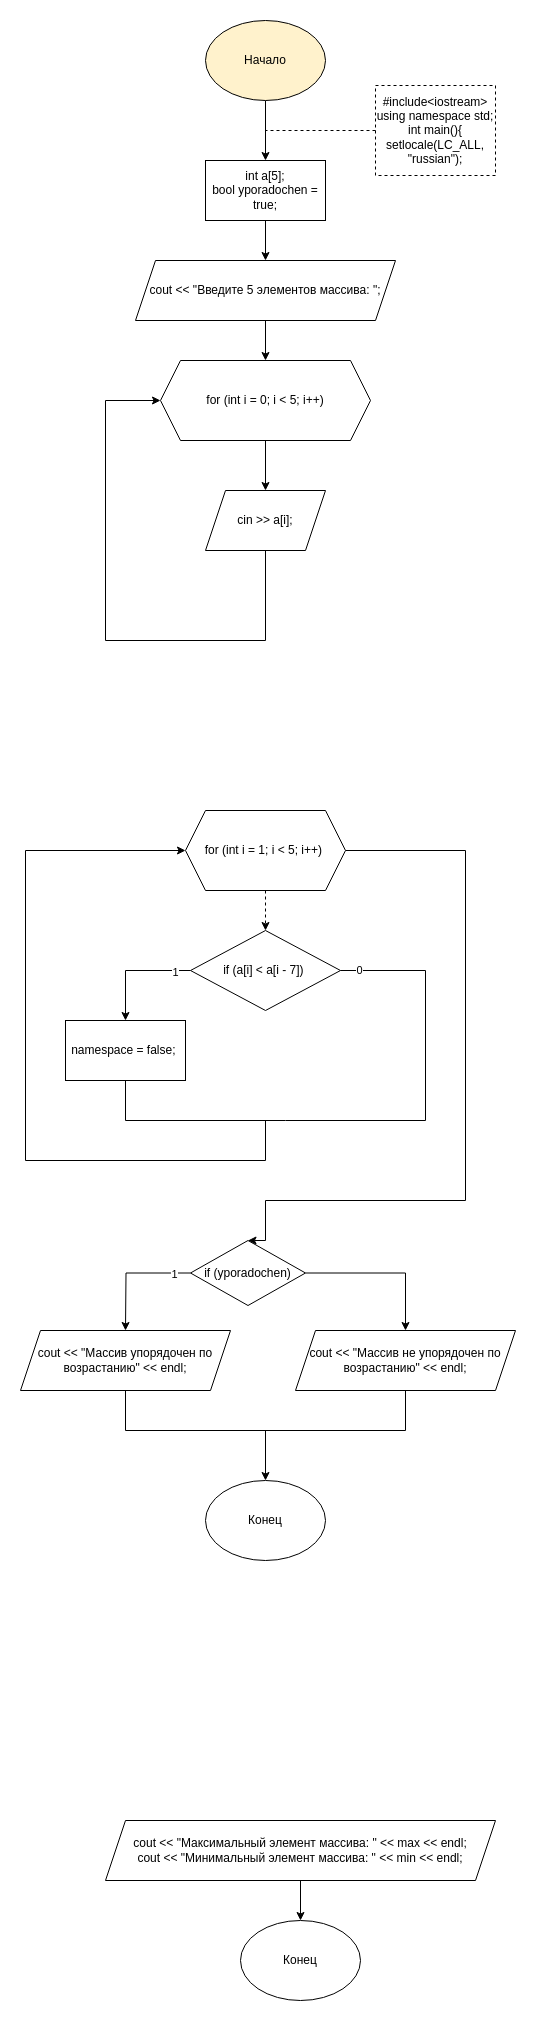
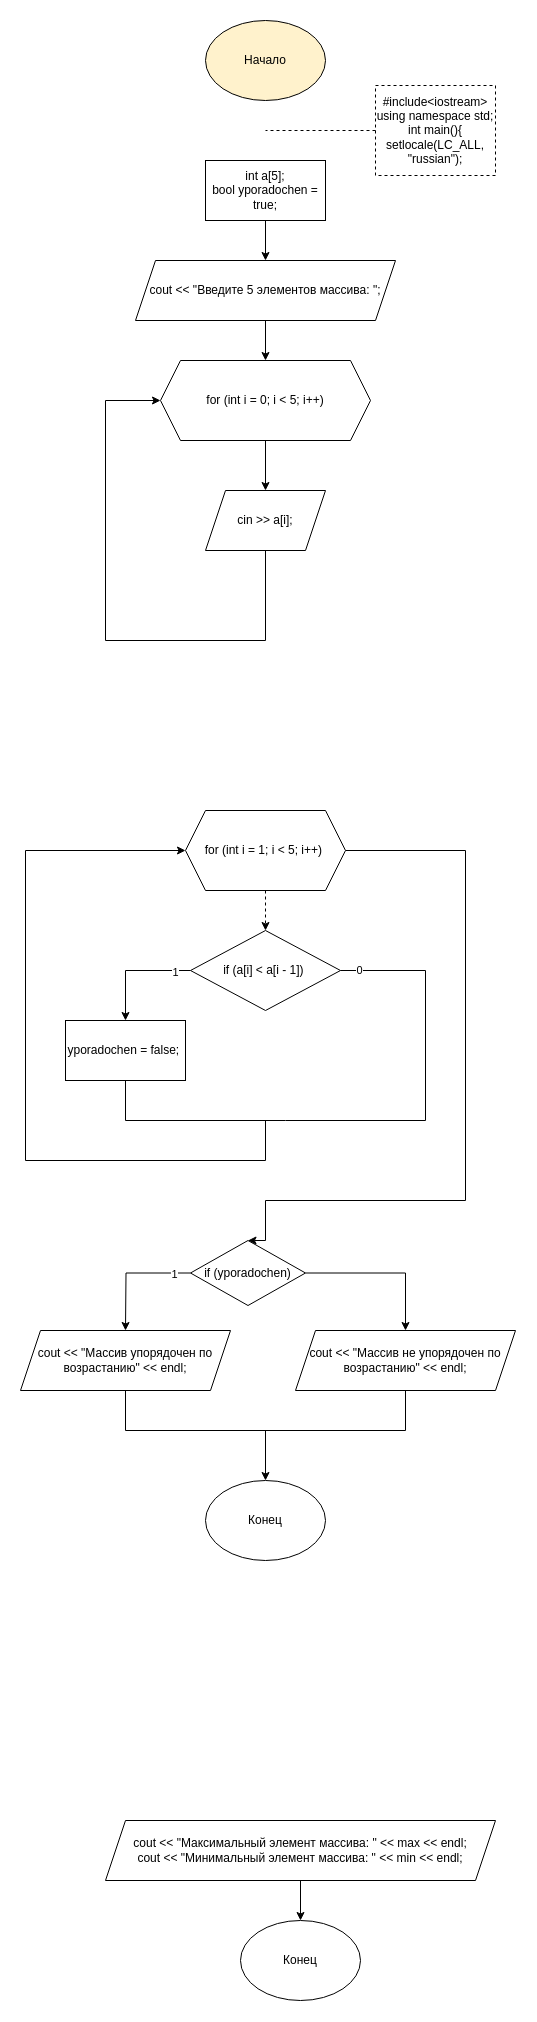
  <mxCell id="0" />
  <mxCell id="1" parent="0" />
- <mxCell id="2" value="" style="edgeStyle=orthogonalEdgeStyle;rounded=0;orthogonalLoop=1;jettySize=auto;html=1;" edge="1" parent="1" source="3" target="5"><mxGeometry relative="1" as="geometry" /></mxCell>
  <mxCell id="3" value="Начало" style="ellipse;whiteSpace=wrap;html=1;fillColor=#fff2cc;" vertex="1" parent="1"><mxGeometry x="205" y="20" width="120" height="80" as="geometry" /></mxCell>
  <mxCell id="4" value="" style="edgeStyle=orthogonalEdgeStyle;rounded=0;orthogonalLoop=1;jettySize=auto;html=1;" edge="1" parent="1" source="5" target="26"><mxGeometry relative="1" as="geometry" /></mxCell>
  <mxCell id="5" value="&lt;div&gt;&lt;span&gt;&#09;&lt;/span&gt;int a[5];&lt;/div&gt;&lt;div&gt;&lt;span&gt;&#09;&lt;/span&gt;bool yporadochen = true;&lt;/div&gt;" style="rounded=0;whiteSpace=wrap;html=1;" vertex="1" parent="1"><mxGeometry x="205" y="160" width="120" height="60" as="geometry" /></mxCell>
  <mxCell id="6" value="&lt;div&gt;#include&amp;lt;iostream&amp;gt;&lt;/div&gt;&lt;div&gt;using namespace std;&lt;/div&gt;&lt;div&gt;int main(){&lt;/div&gt;&lt;div&gt;&lt;span&gt;&#09;&lt;/span&gt;setlocale(LC_ALL, &quot;russian&quot;);&lt;br&gt;&lt;/div&gt;" style="rounded=0;whiteSpace=wrap;html=1;dashed=1;" vertex="1" parent="1"><mxGeometry x="375" y="85" width="120" height="90" as="geometry" /></mxCell>
  <mxCell id="7" value="" style="endArrow=none;dashed=1;html=1;rounded=0;exitX=0;exitY=0.5;exitDx=0;exitDy=0;" edge="1" parent="1" source="6"><mxGeometry width="50" height="50" relative="1" as="geometry"><mxPoint x="255" y="450" as="sourcePoint" /><mxPoint x="265" y="130" as="targetPoint" /></mxGeometry></mxCell>
  <mxCell id="8" value="&lt;span&gt;&#09;&lt;/span&gt;for (int i = 0; i &amp;lt; 5; i++)" style="shape=hexagon;perimeter=hexagonPerimeter2;whiteSpace=wrap;html=1;fixedSize=1;rounded=0;" vertex="1" parent="1"><mxGeometry x="160" y="360" width="210" height="80" as="geometry" /></mxCell>
  <mxCell id="9" value="" style="edgeStyle=orthogonalEdgeStyle;rounded=0;orthogonalLoop=1;jettySize=auto;html=1;exitX=0.5;exitY=1;exitDx=0;exitDy=0;" edge="1" parent="1" source="8" target="11"><mxGeometry relative="1" as="geometry"><mxPoint x="265" y="540" as="sourcePoint" /></mxGeometry></mxCell>
  <mxCell id="10" style="edgeStyle=orthogonalEdgeStyle;rounded=0;orthogonalLoop=1;jettySize=auto;html=1;entryX=0;entryY=0.5;entryDx=0;entryDy=0;" edge="1" parent="1" source="11" target="8"><mxGeometry relative="1" as="geometry"><Array as="points"><mxPoint x="265" y="640" /><mxPoint x="105" y="640" /><mxPoint x="105" y="400" /></Array></mxGeometry></mxCell>
  <mxCell id="11" value="cin &amp;gt;&amp;gt; a[i];" style="shape=parallelogram;perimeter=parallelogramPerimeter;whiteSpace=wrap;html=1;fixedSize=1;" vertex="1" parent="1"><mxGeometry x="205" y="490" width="120" height="60" as="geometry" /></mxCell>
  <mxCell id="12" value="" style="edgeStyle=orthogonalEdgeStyle;rounded=0;orthogonalLoop=1;jettySize=auto;html=1;dashed=1;" edge="1" parent="1" source="14" target="17"><mxGeometry relative="1" as="geometry" /></mxCell>
  <mxCell id="13" style="edgeStyle=orthogonalEdgeStyle;rounded=0;orthogonalLoop=1;jettySize=auto;html=1;entryX=0.5;entryY=0;entryDx=0;entryDy=0;" edge="1" parent="1" source="14" target="30"><mxGeometry relative="1" as="geometry"><Array as="points"><mxPoint x="465" y="850" /><mxPoint x="465" y="1200" /><mxPoint x="265" y="1200" /></Array></mxGeometry></mxCell>
  <mxCell id="14" value="&lt;span&gt;&#09;&lt;/span&gt;for (int i = 1; i &amp;lt; 5; i++)&amp;nbsp;" style="shape=hexagon;perimeter=hexagonPerimeter2;whiteSpace=wrap;html=1;fixedSize=1;rounded=0;" vertex="1" parent="1"><mxGeometry x="185" y="810" width="160" height="80" as="geometry" /></mxCell>
  <mxCell id="15" style="edgeStyle=orthogonalEdgeStyle;rounded=0;orthogonalLoop=1;jettySize=auto;html=1;entryX=0.5;entryY=0;entryDx=0;entryDy=0;" edge="1" parent="1" source="17" target="18"><mxGeometry relative="1" as="geometry" /></mxCell>
  <mxCell id="16" value="1" style="edgeLabel;html=1;align=center;verticalAlign=middle;resizable=0;points=[];" vertex="1" connectable="0" parent="15"><mxGeometry x="-0.722" y="1" relative="1" as="geometry"><mxPoint as="offset" /></mxGeometry></mxCell>
- <mxCell id="17" value="&lt;span&gt;&#09;&#09;&lt;/span&gt;if (a[i] &amp;lt; a[i - 7])&amp;nbsp;" style="rhombus;whiteSpace=wrap;html=1;rounded=0;" vertex="1" parent="1"><mxGeometry x="190" y="930" width="150" height="80" as="geometry" /></mxCell>
- <mxCell id="18" value="&lt;span&gt;&#09;&#09;&#09;&lt;/span&gt;namespace = false;&amp;nbsp;" style="rounded=0;whiteSpace=wrap;html=1;align=center;" vertex="1" parent="1"><mxGeometry x="65" y="1020" width="120" height="60" as="geometry" /></mxCell>
+ <mxCell id="17" value="&lt;span&gt;&#09;&#09;&lt;/span&gt;if (a[i] &amp;lt; a[i - 1])&amp;nbsp;" style="rhombus;whiteSpace=wrap;html=1;rounded=0;" vertex="1" parent="1"><mxGeometry x="190" y="930" width="150" height="80" as="geometry" /></mxCell>
+ <mxCell id="18" value="&lt;span&gt;&#09;&#09;&#09;&lt;/span&gt;yporadochen = false;&amp;nbsp;" style="rounded=0;whiteSpace=wrap;html=1;align=center;" vertex="1" parent="1"><mxGeometry x="65" y="1020" width="120" height="60" as="geometry" /></mxCell>
  <mxCell id="19" value="" style="edgeStyle=orthogonalEdgeStyle;rounded=0;orthogonalLoop=1;jettySize=auto;html=1;" edge="1" parent="1" source="20" target="21"><mxGeometry relative="1" as="geometry" /></mxCell>
  <mxCell id="20" value="&lt;div&gt;&lt;span&gt;&#09;&lt;/span&gt;cout &amp;lt;&amp;lt; &quot;Максимальный элемент массива: &quot; &amp;lt;&amp;lt; max &amp;lt;&amp;lt; endl;&lt;/div&gt;&lt;div&gt;&lt;span&gt;&#09;&lt;/span&gt;cout &amp;lt;&amp;lt; &quot;Минимальный элемент массива: &quot; &amp;lt;&amp;lt; min &amp;lt;&amp;lt; endl;&lt;/div&gt;" style="shape=parallelogram;perimeter=parallelogramPerimeter;whiteSpace=wrap;html=1;fixedSize=1;rounded=0;" vertex="1" parent="1"><mxGeometry x="105" y="1820" width="390" height="60" as="geometry" /></mxCell>
  <mxCell id="21" value="Конец" style="ellipse;whiteSpace=wrap;html=1;" vertex="1" parent="1"><mxGeometry x="240" y="1920" width="120" height="80" as="geometry" /></mxCell>
  <mxCell id="22" value="" style="endArrow=none;html=1;rounded=0;exitX=0.5;exitY=1;exitDx=0;exitDy=0;entryX=1;entryY=0.5;entryDx=0;entryDy=0;" edge="1" parent="1" source="18" target="17"><mxGeometry width="50" height="50" relative="1" as="geometry"><mxPoint x="365" y="1130" as="sourcePoint" /><mxPoint x="475" y="1240" as="targetPoint" /><Array as="points"><mxPoint x="125" y="1120" /><mxPoint x="285" y="1120" /><mxPoint x="425" y="1120" /><mxPoint x="425" y="970" /></Array></mxGeometry></mxCell>
  <mxCell id="23" value="0" style="edgeLabel;html=1;align=center;verticalAlign=middle;resizable=0;points=[];" vertex="1" connectable="0" parent="22"><mxGeometry x="0.939" y="-1" relative="1" as="geometry"><mxPoint as="offset" /></mxGeometry></mxCell>
  <mxCell id="24" value="" style="endArrow=classic;html=1;rounded=0;entryX=0;entryY=0.5;entryDx=0;entryDy=0;" edge="1" parent="1" target="14"><mxGeometry width="50" height="50" relative="1" as="geometry"><mxPoint x="265" y="1120" as="sourcePoint" /><mxPoint x="475" y="1030" as="targetPoint" /><Array as="points"><mxPoint x="265" y="1160" /><mxPoint x="25" y="1160" /><mxPoint x="25" y="850" /></Array></mxGeometry></mxCell>
  <mxCell id="25" value="" style="edgeStyle=orthogonalEdgeStyle;rounded=0;orthogonalLoop=1;jettySize=auto;html=1;" edge="1" parent="1" source="26" target="8"><mxGeometry relative="1" as="geometry" /></mxCell>
  <mxCell id="26" value="&lt;span&gt;&#09;&lt;/span&gt;cout &amp;lt;&amp;lt; &quot;Введите 5 элементов массива: &quot;;" style="shape=parallelogram;perimeter=parallelogramPerimeter;whiteSpace=wrap;html=1;fixedSize=1;rounded=0;" vertex="1" parent="1"><mxGeometry x="135" y="260" width="260" height="60" as="geometry" /></mxCell>
  <mxCell id="27" style="edgeStyle=orthogonalEdgeStyle;rounded=0;orthogonalLoop=1;jettySize=auto;html=1;entryX=0.5;entryY=0;entryDx=0;entryDy=0;" edge="1" parent="1" source="30"><mxGeometry relative="1" as="geometry"><mxPoint x="125" y="1330" as="targetPoint" /></mxGeometry></mxCell>
  <mxCell id="28" value="1" style="edgeLabel;html=1;align=center;verticalAlign=middle;resizable=0;points=[];" vertex="1" connectable="0" parent="27"><mxGeometry x="-0.722" y="1" relative="1" as="geometry"><mxPoint as="offset" /></mxGeometry></mxCell>
  <mxCell id="29" style="edgeStyle=orthogonalEdgeStyle;rounded=0;orthogonalLoop=1;jettySize=auto;html=1;entryX=0.5;entryY=0;entryDx=0;entryDy=0;exitX=1;exitY=0.5;exitDx=0;exitDy=0;" edge="1" parent="1" source="30" target="32"><mxGeometry relative="1" as="geometry" /></mxCell>
  <mxCell id="30" value="&lt;span&gt;&#09;&lt;/span&gt;if (yporadochen)" style="rhombus;whiteSpace=wrap;html=1;rounded=0;" vertex="1" parent="1"><mxGeometry x="190" y="1240" width="115" height="65" as="geometry" /></mxCell>
  <mxCell id="31" value="&lt;span&gt;&#09;&#09;&lt;/span&gt;cout &amp;lt;&amp;lt; &quot;Массив упорядочен по возрастанию&quot; &amp;lt;&amp;lt; endl;" style="shape=parallelogram;perimeter=parallelogramPerimeter;whiteSpace=wrap;html=1;fixedSize=1;" vertex="1" parent="1"><mxGeometry x="20" y="1330" width="210" height="60" as="geometry" /></mxCell>
  <mxCell id="32" value="&lt;span&gt;&#09;&#09;&lt;/span&gt;cout &amp;lt;&amp;lt; &quot;Массив не упорядочен по возрастанию&quot; &amp;lt;&amp;lt; endl;" style="shape=parallelogram;perimeter=parallelogramPerimeter;whiteSpace=wrap;html=1;fixedSize=1;" vertex="1" parent="1"><mxGeometry x="295" y="1330" width="220" height="60" as="geometry" /></mxCell>
  <mxCell id="33" value="" style="endArrow=none;html=1;rounded=0;exitX=0.5;exitY=1;exitDx=0;exitDy=0;entryX=0.5;entryY=1;entryDx=0;entryDy=0;" edge="1" parent="1" source="32" target="31"><mxGeometry width="50" height="50" relative="1" as="geometry"><mxPoint x="415" y="1300" as="sourcePoint" /><mxPoint x="465" y="1250" as="targetPoint" /><Array as="points"><mxPoint x="405" y="1430" /><mxPoint x="125" y="1430" /></Array></mxGeometry></mxCell>
  <mxCell id="34" value="Конец" style="ellipse;whiteSpace=wrap;html=1;" vertex="1" parent="1"><mxGeometry x="205" y="1480" width="120" height="80" as="geometry" /></mxCell>
  <mxCell id="35" value="" style="endArrow=classic;html=1;rounded=0;entryX=0.5;entryY=0;entryDx=0;entryDy=0;" edge="1" parent="1" target="34"><mxGeometry width="50" height="50" relative="1" as="geometry"><mxPoint x="265" y="1430" as="sourcePoint" /><mxPoint x="465" y="1250" as="targetPoint" /></mxGeometry></mxCell>
